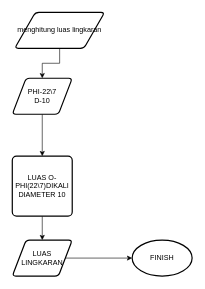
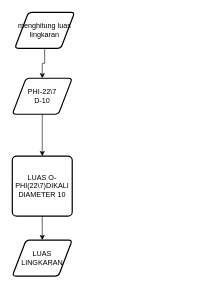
  <mxCell id="0" />
  <mxCell id="1" parent="0" />
  <mxCell id="2" style="edgeStyle=orthogonalEdgeStyle;rounded=0;orthogonalLoop=1;jettySize=auto;html=1;exitX=0.5;exitY=1;exitDx=0;exitDy=0;" edge="1" parent="1" source="3" target="5"><mxGeometry relative="1" as="geometry" /></mxCell>
- <mxCell id="3" value="menghitung luas lingkaran" style="shape=parallelogram;html=1;strokeWidth=2;perimeter=parallelogramPerimeter;whiteSpace=wrap;rounded=1;arcSize=12;size=0.23;" vertex="1" parent="1"><mxGeometry x="24" y="20" width="150" height="60" as="geometry" /></mxCell>
+ <mxCell id="3" value="menghitung luas lingkaran" style="shape=parallelogram;html=1;strokeWidth=2;perimeter=parallelogramPerimeter;whiteSpace=wrap;rounded=1;arcSize=12;size=0.23;" vertex="1" parent="1"><mxGeometry x="24" y="20" width="100" height="60" as="geometry" /></mxCell>
  <mxCell id="4" style="edgeStyle=orthogonalEdgeStyle;rounded=0;orthogonalLoop=1;jettySize=auto;html=1;exitX=0.5;exitY=1;exitDx=0;exitDy=0;" edge="1" parent="1" source="5" target="7"><mxGeometry relative="1" as="geometry" /></mxCell>
  <mxCell id="5" value="&lt;div&gt;PHI-22\7&lt;/div&gt;&lt;div&gt;D-10&lt;br&gt;&lt;/div&gt;" style="shape=parallelogram;html=1;strokeWidth=2;perimeter=parallelogramPerimeter;whiteSpace=wrap;rounded=1;arcSize=12;size=0.23;" vertex="1" parent="1"><mxGeometry x="20" y="130" width="100" height="60" as="geometry" /></mxCell>
  <mxCell id="6" style="edgeStyle=orthogonalEdgeStyle;rounded=0;orthogonalLoop=1;jettySize=auto;html=1;exitX=0.5;exitY=1;exitDx=0;exitDy=0;" edge="1" parent="1" source="7" target="9"><mxGeometry relative="1" as="geometry" /></mxCell>
  <mxCell id="7" value="LUAS O-PHI(22\7)DIKALI DIAMETER 10" style="rounded=1;whiteSpace=wrap;html=1;absoluteArcSize=1;arcSize=14;strokeWidth=2;" vertex="1" parent="1"><mxGeometry x="20" y="260" width="100" height="100" as="geometry" /></mxCell>
- <mxCell id="8" style="edgeStyle=orthogonalEdgeStyle;rounded=0;orthogonalLoop=1;jettySize=auto;html=1;exitX=1;exitY=0.5;exitDx=0;exitDy=0;" edge="1" parent="1" source="9" target="10"><mxGeometry relative="1" as="geometry" /></mxCell>
  <mxCell id="9" value="LUAS LINGKARAN" style="shape=parallelogram;html=1;strokeWidth=2;perimeter=parallelogramPerimeter;whiteSpace=wrap;rounded=1;arcSize=12;size=0.23;" vertex="1" parent="1"><mxGeometry x="20" y="400" width="100" height="60" as="geometry" /></mxCell>
- <mxCell id="10" value="FINISH" style="strokeWidth=2;html=1;shape=mxgraph.flowchart.start_1;whiteSpace=wrap;" vertex="1" parent="1"><mxGeometry x="220" y="400" width="100" height="60" as="geometry" /></mxCell>
